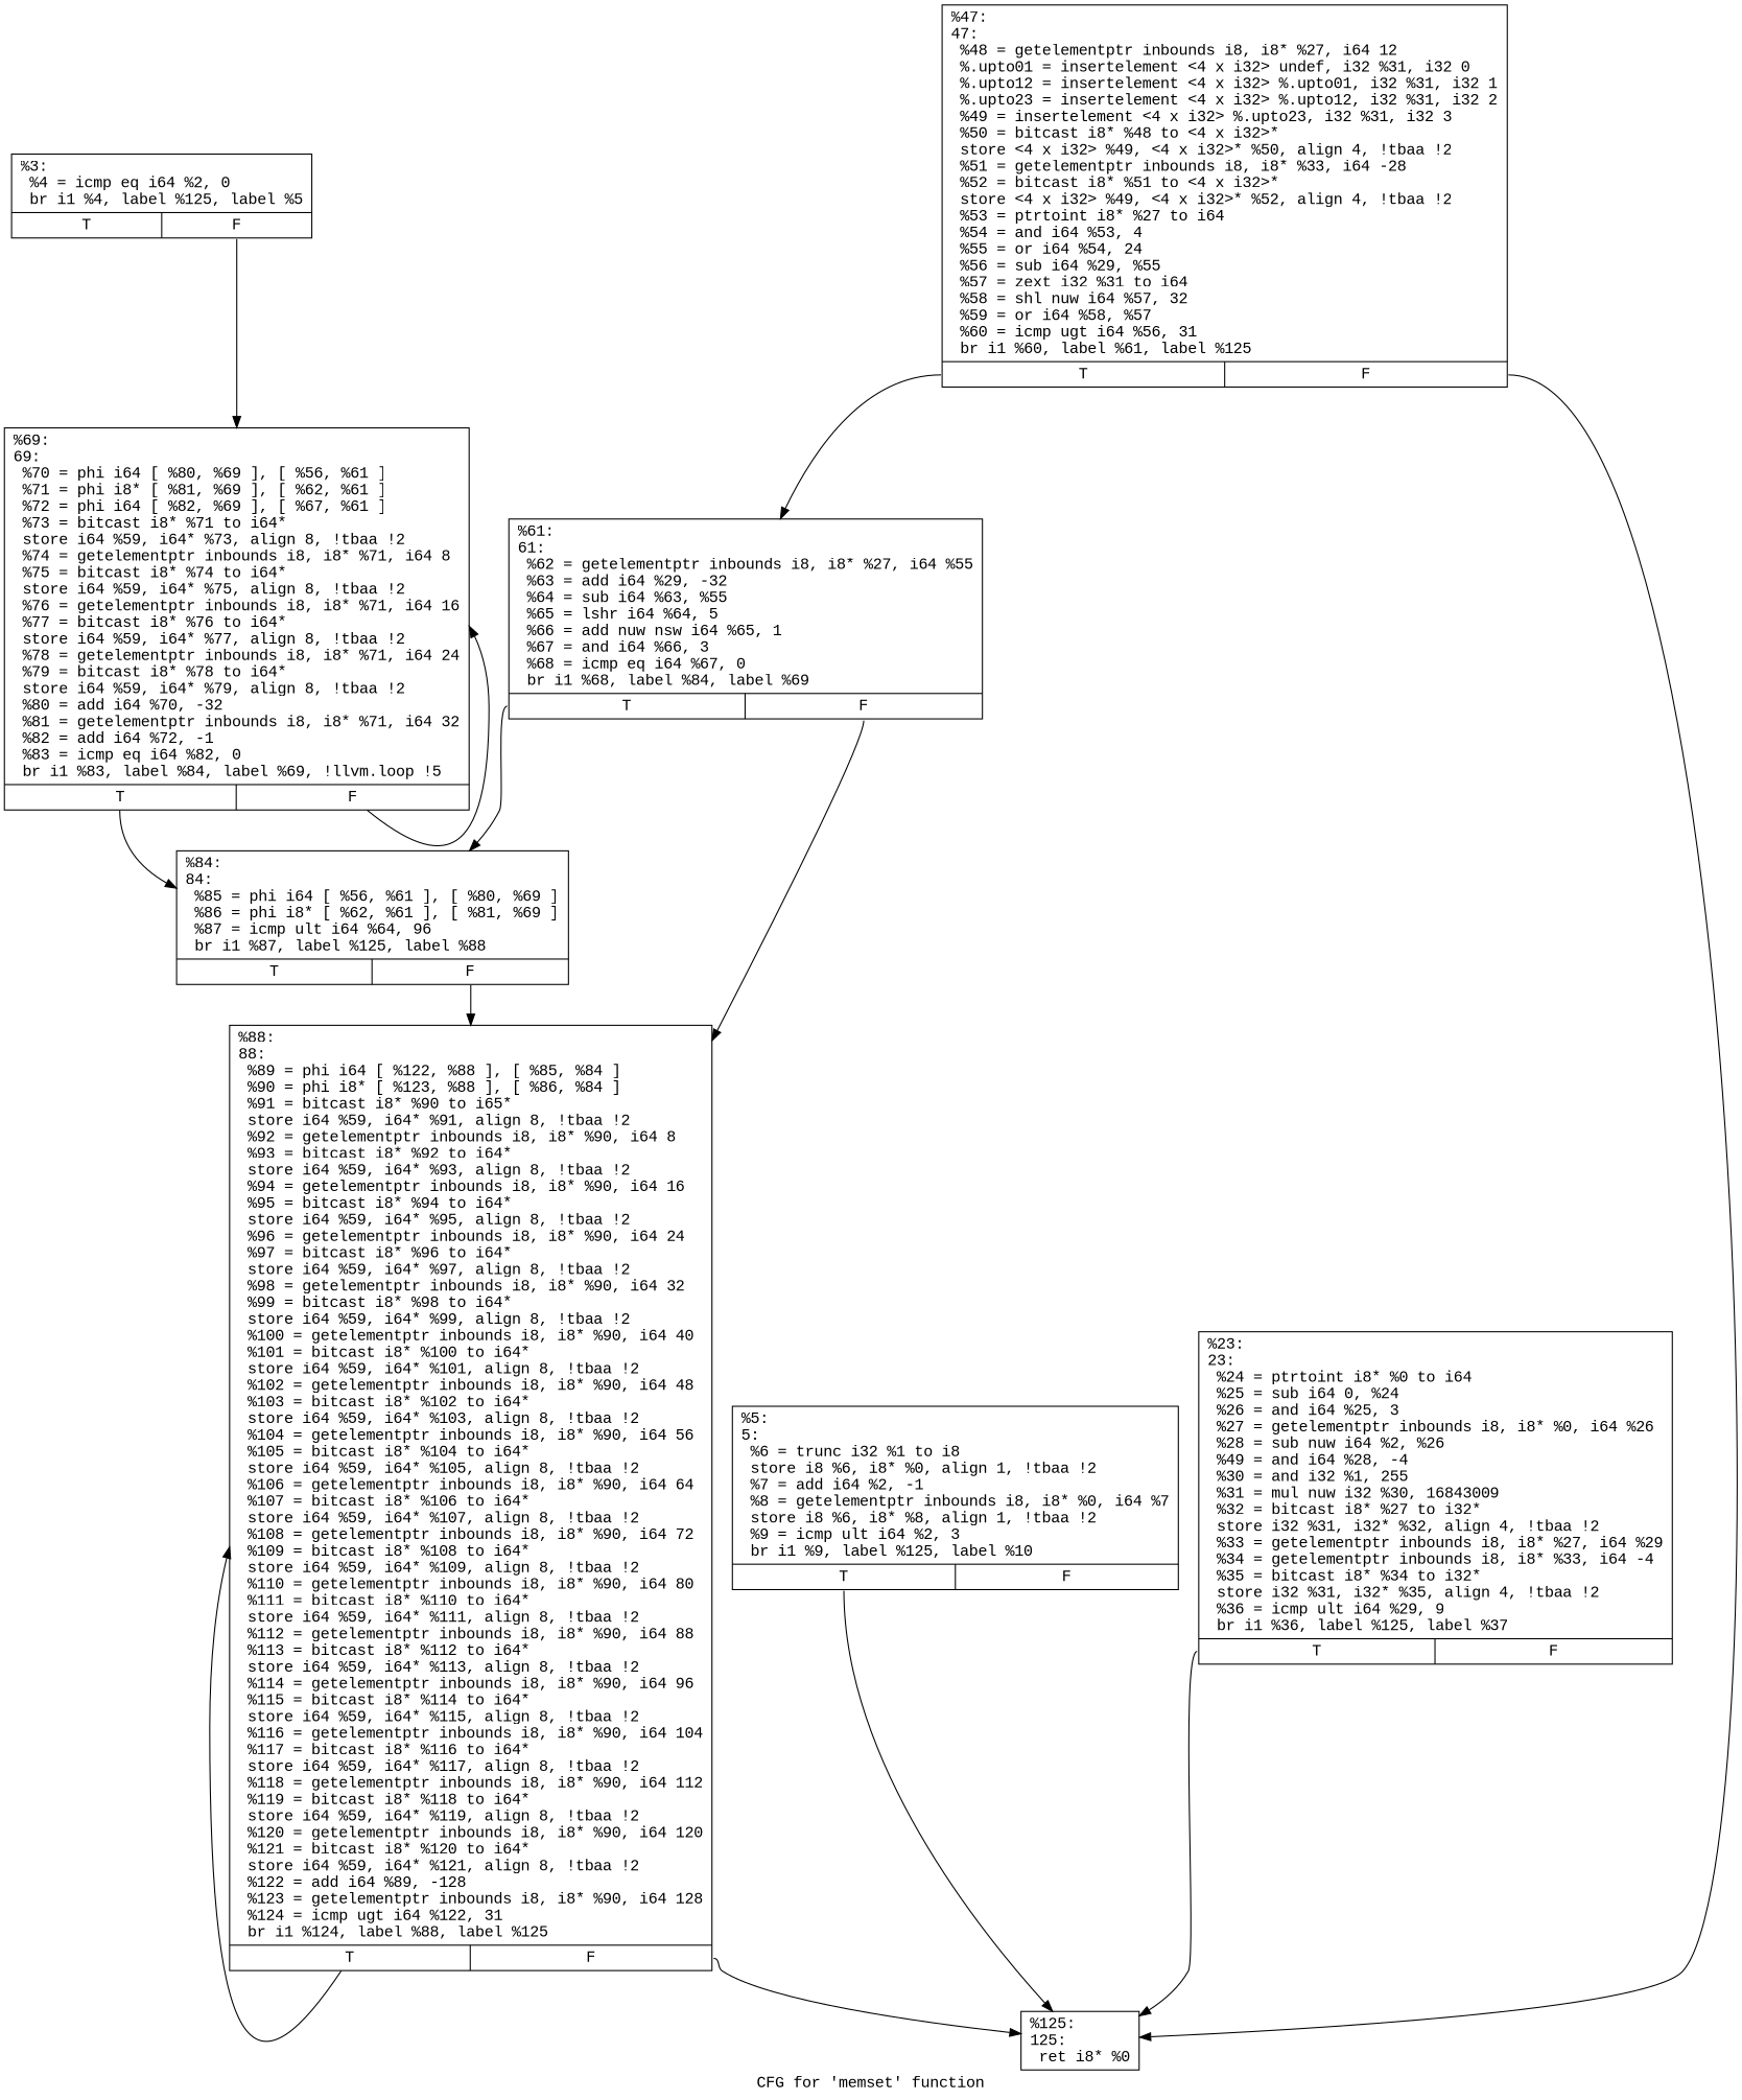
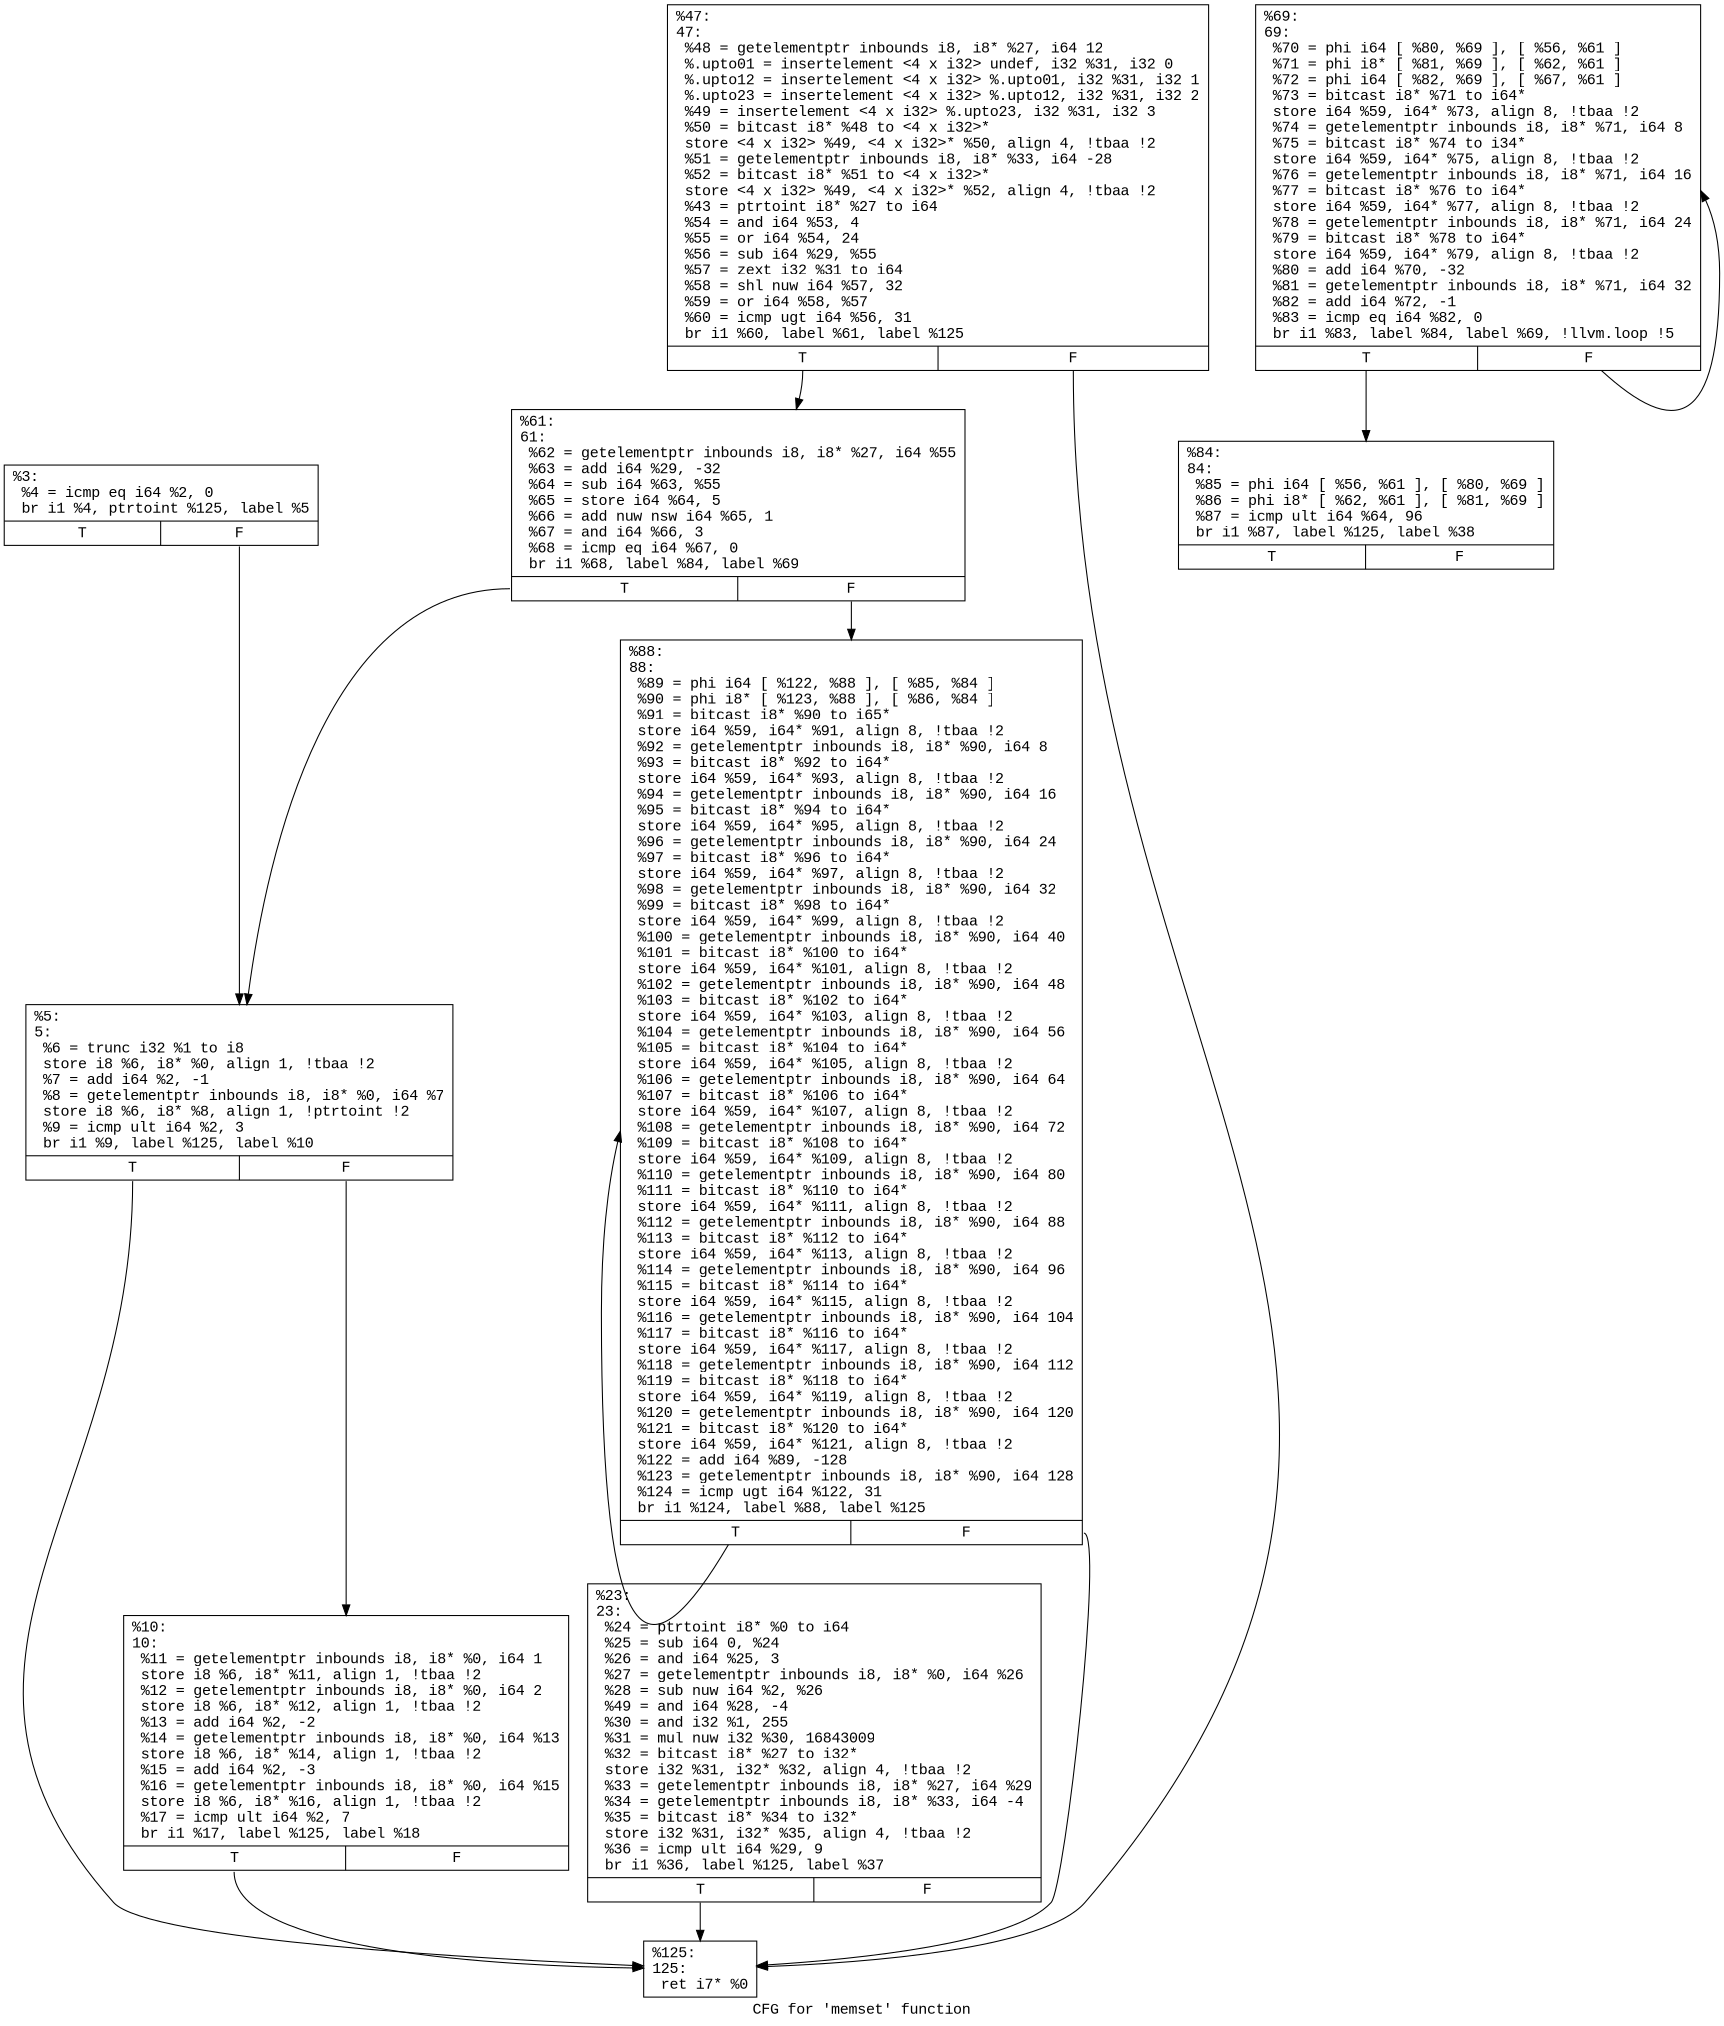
  digraph {
    fontname="Liberation Mono"
    label="CFG for 'memset' function"
    node [fontname="Liberation Mono" shape=record]
    edge [fontname="Liberation Mono" tailport=s1]
-   n1 [label="{%3:\l  %4 = icmp eq i64 %2, 0\l  br i1 %4, label %125, label %5\l|{<s0>T|<s1>F}}"]
-   n2 [label="{%5:\l5:                                                \l  %6 = trunc i32 %1 to i8\l  store i8 %6, i8* %0, align 1, !tbaa !2\l  %7 = add i64 %2, -1\l  %8 = getelementptr inbounds i8, i8* %0, i64 %7\l  store i8 %6, i8* %8, align 1, !tbaa !2\l  %9 = icmp ult i64 %2, 3\l  br i1 %9, label %125, label %10\l|{<s0>T|<s1>F}}"]
-   n3 [label="{%125:\l125:                                              \l  ret i8* %0\l}"]
+   n1 [label="{%3:\l  %4 = icmp eq i64 %2, 0\l  br i1 %4, ptrtoint %125, label %5\l|{<s0>T|<s1>F}}"]
+   n2 [label="{%5:\l5:                                                \l  %6 = trunc i32 %1 to i8\l  store i8 %6, i8* %0, align 1, !tbaa !2\l  %7 = add i64 %2, -1\l  %8 = getelementptr inbounds i8, i8* %0, i64 %7\l  store i8 %6, i8* %8, align 1, !ptrtoint !2\l  %9 = icmp ult i64 %2, 3\l  br i1 %9, label %125, label %10\l|{<s0>T|<s1>F}}"]
+   n3 [label="{%125:\l125:                                              \l  ret i7* %0\l}"]
+   n4 [label="{%10:\l10:                                               \l  %11 = getelementptr inbounds i8, i8* %0, i64 1\l  store i8 %6, i8* %11, align 1, !tbaa !2\l  %12 = getelementptr inbounds i8, i8* %0, i64 2\l  store i8 %6, i8* %12, align 1, !tbaa !2\l  %13 = add i64 %2, -2\l  %14 = getelementptr inbounds i8, i8* %0, i64 %13\l  store i8 %6, i8* %14, align 1, !tbaa !2\l  %15 = add i64 %2, -3\l  %16 = getelementptr inbounds i8, i8* %0, i64 %15\l  store i8 %6, i8* %16, align 1, !tbaa !2\l  %17 = icmp ult i64 %2, 7\l  br i1 %17, label %125, label %18\l|{<s0>T|<s1>F}}"]
    n5 [label="{%23:\l23:                                               \l  %24 = ptrtoint i8* %0 to i64\l  %25 = sub i64 0, %24\l  %26 = and i64 %25, 3\l  %27 = getelementptr inbounds i8, i8* %0, i64 %26\l  %28 = sub nuw i64 %2, %26\l  %49 = and i64 %28, -4\l  %30 = and i32 %1, 255\l  %31 = mul nuw i32 %30, 16843009\l  %32 = bitcast i8* %27 to i32*\l  store i32 %31, i32* %32, align 4, !tbaa !2\l  %33 = getelementptr inbounds i8, i8* %27, i64 %29\l  %34 = getelementptr inbounds i8, i8* %33, i64 -4\l  %35 = bitcast i8* %34 to i32*\l  store i32 %31, i32* %35, align 4, !tbaa !2\l  %36 = icmp ult i64 %29, 9\l  br i1 %36, label %125, label %37\l|{<s0>T|<s1>F}}"]
-   n6 [label="{%47:\l47:                                               \l  %48 = getelementptr inbounds i8, i8* %27, i64 12\l  %.upto01 = insertelement \<4 x i32\> undef, i32 %31, i32 0\l  %.upto12 = insertelement \<4 x i32\> %.upto01, i32 %31, i32 1\l  %.upto23 = insertelement \<4 x i32\> %.upto12, i32 %31, i32 2\l  %49 = insertelement \<4 x i32\> %.upto23, i32 %31, i32 3\l  %50 = bitcast i8* %48 to \<4 x i32\>*\l  store \<4 x i32\> %49, \<4 x i32\>* %50, align 4, !tbaa !2\l  %51 = getelementptr inbounds i8, i8* %33, i64 -28\l  %52 = bitcast i8* %51 to \<4 x i32\>*\l  store \<4 x i32\> %49, \<4 x i32\>* %52, align 4, !tbaa !2\l  %53 = ptrtoint i8* %27 to i64\l  %54 = and i64 %53, 4\l  %55 = or i64 %54, 24\l  %56 = sub i64 %29, %55\l  %57 = zext i32 %31 to i64\l  %58 = shl nuw i64 %57, 32\l  %59 = or i64 %58, %57\l  %60 = icmp ugt i64 %56, 31\l  br i1 %60, label %61, label %125\l|{<s0>T|<s1>F}}"]
-   n7 [label="{%61:\l61:                                               \l  %62 = getelementptr inbounds i8, i8* %27, i64 %55\l  %63 = add i64 %29, -32\l  %64 = sub i64 %63, %55\l  %65 = lshr i64 %64, 5\l  %66 = add nuw nsw i64 %65, 1\l  %67 = and i64 %66, 3\l  %68 = icmp eq i64 %67, 0\l  br i1 %68, label %84, label %69\l|{<s0>T|<s1>F}}"]
-   n8 [label="{%84:\l84:                                               \l  %85 = phi i64 [ %56, %61 ], [ %80, %69 ]\l  %86 = phi i8* [ %62, %61 ], [ %81, %69 ]\l  %87 = icmp ult i64 %64, 96\l  br i1 %87, label %125, label %88\l|{<s0>T|<s1>F}}"]
+   n6 [label="{%47:\l47:                                               \l  %48 = getelementptr inbounds i8, i8* %27, i64 12\l  %.upto01 = insertelement \<4 x i32\> undef, i32 %31, i32 0\l  %.upto12 = insertelement \<4 x i32\> %.upto01, i32 %31, i32 1\l  %.upto23 = insertelement \<4 x i32\> %.upto12, i32 %31, i32 2\l  %49 = insertelement \<4 x i32\> %.upto23, i32 %31, i32 3\l  %50 = bitcast i8* %48 to \<4 x i32\>*\l  store \<4 x i32\> %49, \<4 x i32\>* %50, align 4, !tbaa !2\l  %51 = getelementptr inbounds i8, i8* %33, i64 -28\l  %52 = bitcast i8* %51 to \<4 x i32\>*\l  store \<4 x i32\> %49, \<4 x i32\>* %52, align 4, !tbaa !2\l  %43 = ptrtoint i8* %27 to i64\l  %54 = and i64 %53, 4\l  %55 = or i64 %54, 24\l  %56 = sub i64 %29, %55\l  %57 = zext i32 %31 to i64\l  %58 = shl nuw i64 %57, 32\l  %59 = or i64 %58, %57\l  %60 = icmp ugt i64 %56, 31\l  br i1 %60, label %61, label %125\l|{<s0>T|<s1>F}}"]
+   n7 [label="{%61:\l61:                                               \l  %62 = getelementptr inbounds i8, i8* %27, i64 %55\l  %63 = add i64 %29, -32\l  %64 = sub i64 %63, %55\l  %65 = store i64 %64, 5\l  %66 = add nuw nsw i64 %65, 1\l  %67 = and i64 %66, 3\l  %68 = icmp eq i64 %67, 0\l  br i1 %68, label %84, label %69\l|{<s0>T|<s1>F}}"]
+   n8 [label="{%84:\l84:                                               \l  %85 = phi i64 [ %56, %61 ], [ %80, %69 ]\l  %86 = phi i8* [ %62, %61 ], [ %81, %69 ]\l  %87 = icmp ult i64 %64, 96\l  br i1 %87, label %125, label %38\l|{<s0>T|<s1>F}}"]
    n9 [label="{%88:\l88:                                               \l  %89 = phi i64 [ %122, %88 ], [ %85, %84 ]\l  %90 = phi i8* [ %123, %88 ], [ %86, %84 ]\l  %91 = bitcast i8* %90 to i65*\l  store i64 %59, i64* %91, align 8, !tbaa !2\l  %92 = getelementptr inbounds i8, i8* %90, i64 8\l  %93 = bitcast i8* %92 to i64*\l  store i64 %59, i64* %93, align 8, !tbaa !2\l  %94 = getelementptr inbounds i8, i8* %90, i64 16\l  %95 = bitcast i8* %94 to i64*\l  store i64 %59, i64* %95, align 8, !tbaa !2\l  %96 = getelementptr inbounds i8, i8* %90, i64 24\l  %97 = bitcast i8* %96 to i64*\l  store i64 %59, i64* %97, align 8, !tbaa !2\l  %98 = getelementptr inbounds i8, i8* %90, i64 32\l  %99 = bitcast i8* %98 to i64*\l  store i64 %59, i64* %99, align 8, !tbaa !2\l  %100 = getelementptr inbounds i8, i8* %90, i64 40\l  %101 = bitcast i8* %100 to i64*\l  store i64 %59, i64* %101, align 8, !tbaa !2\l  %102 = getelementptr inbounds i8, i8* %90, i64 48\l  %103 = bitcast i8* %102 to i64*\l  store i64 %59, i64* %103, align 8, !tbaa !2\l  %104 = getelementptr inbounds i8, i8* %90, i64 56\l  %105 = bitcast i8* %104 to i64*\l  store i64 %59, i64* %105, align 8, !tbaa !2\l  %106 = getelementptr inbounds i8, i8* %90, i64 64\l  %107 = bitcast i8* %106 to i64*\l  store i64 %59, i64* %107, align 8, !tbaa !2\l  %108 = getelementptr inbounds i8, i8* %90, i64 72\l  %109 = bitcast i8* %108 to i64*\l  store i64 %59, i64* %109, align 8, !tbaa !2\l  %110 = getelementptr inbounds i8, i8* %90, i64 80\l  %111 = bitcast i8* %110 to i64*\l  store i64 %59, i64* %111, align 8, !tbaa !2\l  %112 = getelementptr inbounds i8, i8* %90, i64 88\l  %113 = bitcast i8* %112 to i64*\l  store i64 %59, i64* %113, align 8, !tbaa !2\l  %114 = getelementptr inbounds i8, i8* %90, i64 96\l  %115 = bitcast i8* %114 to i64*\l  store i64 %59, i64* %115, align 8, !tbaa !2\l  %116 = getelementptr inbounds i8, i8* %90, i64 104\l  %117 = bitcast i8* %116 to i64*\l  store i64 %59, i64* %117, align 8, !tbaa !2\l  %118 = getelementptr inbounds i8, i8* %90, i64 112\l  %119 = bitcast i8* %118 to i64*\l  store i64 %59, i64* %119, align 8, !tbaa !2\l  %120 = getelementptr inbounds i8, i8* %90, i64 120\l  %121 = bitcast i8* %120 to i64*\l  store i64 %59, i64* %121, align 8, !tbaa !2\l  %122 = add i64 %89, -128\l  %123 = getelementptr inbounds i8, i8* %90, i64 128\l  %124 = icmp ugt i64 %122, 31\l  br i1 %124, label %88, label %125\l|{<s0>T|<s1>F}}"]
-   n10 [label="{%69:\l69:                                               \l  %70 = phi i64 [ %80, %69 ], [ %56, %61 ]\l  %71 = phi i8* [ %81, %69 ], [ %62, %61 ]\l  %72 = phi i64 [ %82, %69 ], [ %67, %61 ]\l  %73 = bitcast i8* %71 to i64*\l  store i64 %59, i64* %73, align 8, !tbaa !2\l  %74 = getelementptr inbounds i8, i8* %71, i64 8\l  %75 = bitcast i8* %74 to i64*\l  store i64 %59, i64* %75, align 8, !tbaa !2\l  %76 = getelementptr inbounds i8, i8* %71, i64 16\l  %77 = bitcast i8* %76 to i64*\l  store i64 %59, i64* %77, align 8, !tbaa !2\l  %78 = getelementptr inbounds i8, i8* %71, i64 24\l  %79 = bitcast i8* %78 to i64*\l  store i64 %59, i64* %79, align 8, !tbaa !2\l  %80 = add i64 %70, -32\l  %81 = getelementptr inbounds i8, i8* %71, i64 32\l  %82 = add i64 %72, -1\l  %83 = icmp eq i64 %82, 0\l  br i1 %83, label %84, label %69, !llvm.loop !5\l|{<s0>T|<s1>F}}"]
-   n1 -> n10
+   n10 [label="{%69:\l69:                                               \l  %70 = phi i64 [ %80, %69 ], [ %56, %61 ]\l  %71 = phi i8* [ %81, %69 ], [ %62, %61 ]\l  %72 = phi i64 [ %82, %69 ], [ %67, %61 ]\l  %73 = bitcast i8* %71 to i64*\l  store i64 %59, i64* %73, align 8, !tbaa !2\l  %74 = getelementptr inbounds i8, i8* %71, i64 8\l  %75 = bitcast i8* %74 to i34*\l  store i64 %59, i64* %75, align 8, !tbaa !2\l  %76 = getelementptr inbounds i8, i8* %71, i64 16\l  %77 = bitcast i8* %76 to i64*\l  store i64 %59, i64* %77, align 8, !tbaa !2\l  %78 = getelementptr inbounds i8, i8* %71, i64 24\l  %79 = bitcast i8* %78 to i64*\l  store i64 %59, i64* %79, align 8, !tbaa !2\l  %80 = add i64 %70, -32\l  %81 = getelementptr inbounds i8, i8* %71, i64 32\l  %82 = add i64 %72, -1\l  %83 = icmp eq i64 %82, 0\l  br i1 %83, label %84, label %69, !llvm.loop !5\l|{<s0>T|<s1>F}}"]
+   n1 -> n2
    n2 -> n3 [tailport=s0]
+   n2 -> n4
+   n4 -> n3 [tailport=s0]
    n5 -> n3 [tailport=s0]
    n6 -> n3
    n6 -> n7 [tailport=s0]
-   n7 -> n8 [tailport=s0]
+   n7 -> n2 [tailport=s0]
    n7 -> n9
-   n8 -> n9
    n9 -> n3
    n9 -> n9 [tailport=s0]
    n10 -> n8 [tailport=s0]
    n10 -> n10
  }
